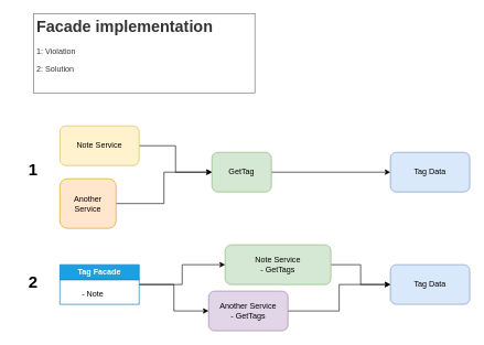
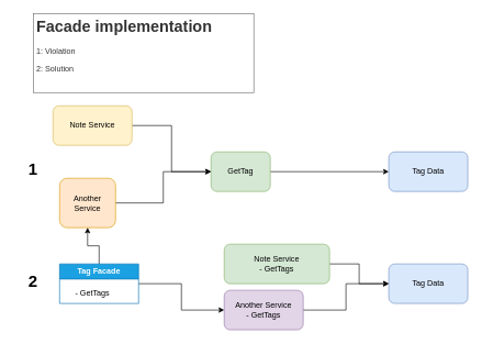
  <mxCell id="0" />
  <mxCell id="1" parent="0" />
  <mxCell id="2" style="edgeStyle=orthogonalEdgeStyle;rounded=0;orthogonalLoop=1;jettySize=auto;html=1;entryX=0;entryY=0.5;entryDx=0;entryDy=0;" edge="1" parent="1" source="3" target="5"><mxGeometry relative="1" as="geometry" /></mxCell>
- <mxCell id="3" value="Note Service" style="rounded=1;whiteSpace=wrap;html=1;fillColor=#fff2cc;strokeColor=#d6b656;" vertex="1" parent="1"><mxGeometry x="90" y="190" width="120" height="60" as="geometry" /></mxCell>
+ <mxCell id="3" value="Note Service" style="rounded=1;whiteSpace=wrap;html=1;fillColor=#fff2cc;strokeColor=#d6b656;" vertex="1" parent="1"><mxGeometry x="80" y="160" width="120" height="60" as="geometry" /></mxCell>
  <mxCell id="4" style="edgeStyle=orthogonalEdgeStyle;rounded=0;orthogonalLoop=1;jettySize=auto;html=1;entryX=0;entryY=0.5;entryDx=0;entryDy=0;" edge="1" parent="1" source="5" target="18"><mxGeometry relative="1" as="geometry" /></mxCell>
  <mxCell id="5" value="GetTag" style="rounded=1;whiteSpace=wrap;html=1;fillColor=#d5e8d4;strokeColor=#82b366;" vertex="1" parent="1"><mxGeometry x="320" y="230" width="90" height="60" as="geometry" /></mxCell>
  <mxCell id="6" style="edgeStyle=orthogonalEdgeStyle;rounded=0;orthogonalLoop=1;jettySize=auto;html=1;entryX=0;entryY=0.5;entryDx=0;entryDy=0;" edge="1" parent="1" source="7" target="5"><mxGeometry relative="1" as="geometry"><mxPoint x="310" y="270" as="targetPoint" /></mxGeometry></mxCell>
  <mxCell id="7" value="Another Service" style="rounded=1;whiteSpace=wrap;html=1;fillColor=#ffe6cc;strokeColor=#d79b00;" vertex="1" parent="1"><mxGeometry x="90" y="270" width="85" height="75" as="geometry" /></mxCell>
- <mxCell id="8" style="edgeStyle=orthogonalEdgeStyle;rounded=0;orthogonalLoop=1;jettySize=auto;html=1;entryX=0;entryY=0.5;entryDx=0;entryDy=0;" edge="1" parent="1" source="10" target="13"><mxGeometry relative="1" as="geometry"><mxPoint x="330" y="440" as="targetPoint" /></mxGeometry></mxCell>
+ <mxCell id="8" style="edgeStyle=orthogonalEdgeStyle;rounded=0;orthogonalLoop=1;jettySize=auto;html=1;" edge="1" parent="1" source="10" target="7"><mxGeometry relative="1" as="geometry"><mxPoint x="330" y="440" as="targetPoint" /></mxGeometry></mxCell>
  <mxCell id="9" style="edgeStyle=orthogonalEdgeStyle;rounded=0;orthogonalLoop=1;jettySize=auto;html=1;entryX=0;entryY=0.5;entryDx=0;entryDy=0;" edge="1" parent="1" source="10" target="15"><mxGeometry relative="1" as="geometry" /></mxCell>
  <mxCell id="10" value="Tag Facade" style="swimlane;whiteSpace=wrap;html=1;fillColor=#1ba1e2;fontColor=#ffffff;strokeColor=#006EAF;" vertex="1" parent="1"><mxGeometry x="90" y="400" width="120" height="60" as="geometry" /></mxCell>
- <mxCell id="11" value="- Note" style="text;html=1;strokeColor=none;fillColor=none;align=center;verticalAlign=middle;whiteSpace=wrap;rounded=0;" vertex="1" parent="10"><mxGeometry x="20" y="30" width="60" height="30" as="geometry" /></mxCell>
+ <mxCell id="11" value="- GetTags" style="text;html=1;strokeColor=none;fillColor=none;align=center;verticalAlign=middle;whiteSpace=wrap;rounded=0;" vertex="1" parent="10"><mxGeometry x="20" y="30" width="60" height="30" as="geometry" /></mxCell>
  <mxCell id="12" style="edgeStyle=orthogonalEdgeStyle;rounded=0;orthogonalLoop=1;jettySize=auto;html=1;entryX=0;entryY=0.5;entryDx=0;entryDy=0;" edge="1" parent="1" source="13" target="16"><mxGeometry relative="1" as="geometry"><mxPoint x="620" y="440" as="targetPoint" /></mxGeometry></mxCell>
  <mxCell id="13" value="Note Service&lt;br&gt;- GetTags" style="rounded=1;whiteSpace=wrap;html=1;fillColor=#d5e8d4;strokeColor=#82b366;" vertex="1" parent="1"><mxGeometry x="340" y="370" width="160" height="60" as="geometry" /></mxCell>
  <mxCell id="14" style="edgeStyle=orthogonalEdgeStyle;rounded=0;orthogonalLoop=1;jettySize=auto;html=1;entryX=0;entryY=0.5;entryDx=0;entryDy=0;" edge="1" parent="1" source="15" target="16"><mxGeometry relative="1" as="geometry" /></mxCell>
- <mxCell id="15" value="Another&amp;nbsp;Service&lt;br&gt;- GetTags" style="rounded=1;whiteSpace=wrap;html=1;fillColor=#e1d5e7;strokeColor=#9673a6;" vertex="1" parent="1"><mxGeometry x="315" y="440" width="120" height="60" as="geometry" /></mxCell>
+ <mxCell id="15" value="Another&amp;nbsp;Service&lt;br&gt;- GetTags" style="rounded=1;whiteSpace=wrap;html=1;fillColor=#e1d5e7;strokeColor=#9673a6;" vertex="1" parent="1"><mxGeometry x="340" y="440" width="120" height="60" as="geometry" /></mxCell>
  <mxCell id="16" value="Tag Data" style="rounded=1;whiteSpace=wrap;html=1;fillColor=#dae8fc;strokeColor=#6c8ebf;" vertex="1" parent="1"><mxGeometry x="590" y="400" width="120" height="60" as="geometry" /></mxCell>
  <mxCell id="17" value="&lt;h1&gt;Facade implementation&lt;/h1&gt;&lt;p&gt;1: Violation&lt;/p&gt;&lt;p&gt;2: Solution&lt;/p&gt;" style="text;html=1;spacing=5;spacingTop=-20;whiteSpace=wrap;overflow=hidden;rounded=0;fillColor=default;fontColor=#333333;strokeColor=#666666;" vertex="1" parent="1"><mxGeometry x="50" y="20" width="335" height="120" as="geometry" /></mxCell>
  <mxCell id="18" value="Tag Data" style="rounded=1;whiteSpace=wrap;html=1;fillColor=#dae8fc;strokeColor=#6c8ebf;" vertex="1" parent="1"><mxGeometry x="590" y="230" width="120" height="60" as="geometry" /></mxCell>
  <mxCell id="19" value="1" style="text;html=1;align=center;verticalAlign=middle;whiteSpace=wrap;rounded=0;fontSize=25;fontStyle=1" vertex="1" parent="1"><mxGeometry x="20" y="240" width="60" height="30" as="geometry" /></mxCell>
  <mxCell id="20" value="2" style="text;html=1;align=center;verticalAlign=middle;whiteSpace=wrap;rounded=0;fontSize=25;fontStyle=1" vertex="1" parent="1"><mxGeometry x="20" y="410" width="60" height="30" as="geometry" /></mxCell>
